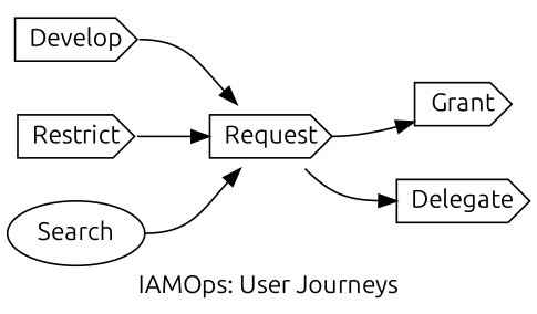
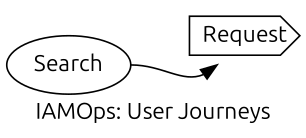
  digraph {
    fontname=Ubuntu
    label="IAMOps: User Journeys"
    rank=min
    rankdir=LR
    node [fontname=Ubuntu shape=cds]
    edge [fontname=Ubuntu tailport=e]
    n1 [label=Request]
-   n2 [label=Grant]
-   n3 [label=Delegate]
-   n4 [label=Develop]
-   n5 [label=Restrict]
    Search [shape=""]
-   n1 -> n2
-   n1 -> n3 [headport=w tailport=se]
-   n4 -> n1 [headport=nw]
-   n5 -> n1
    Search -> n1 [headport=sw]
  }
